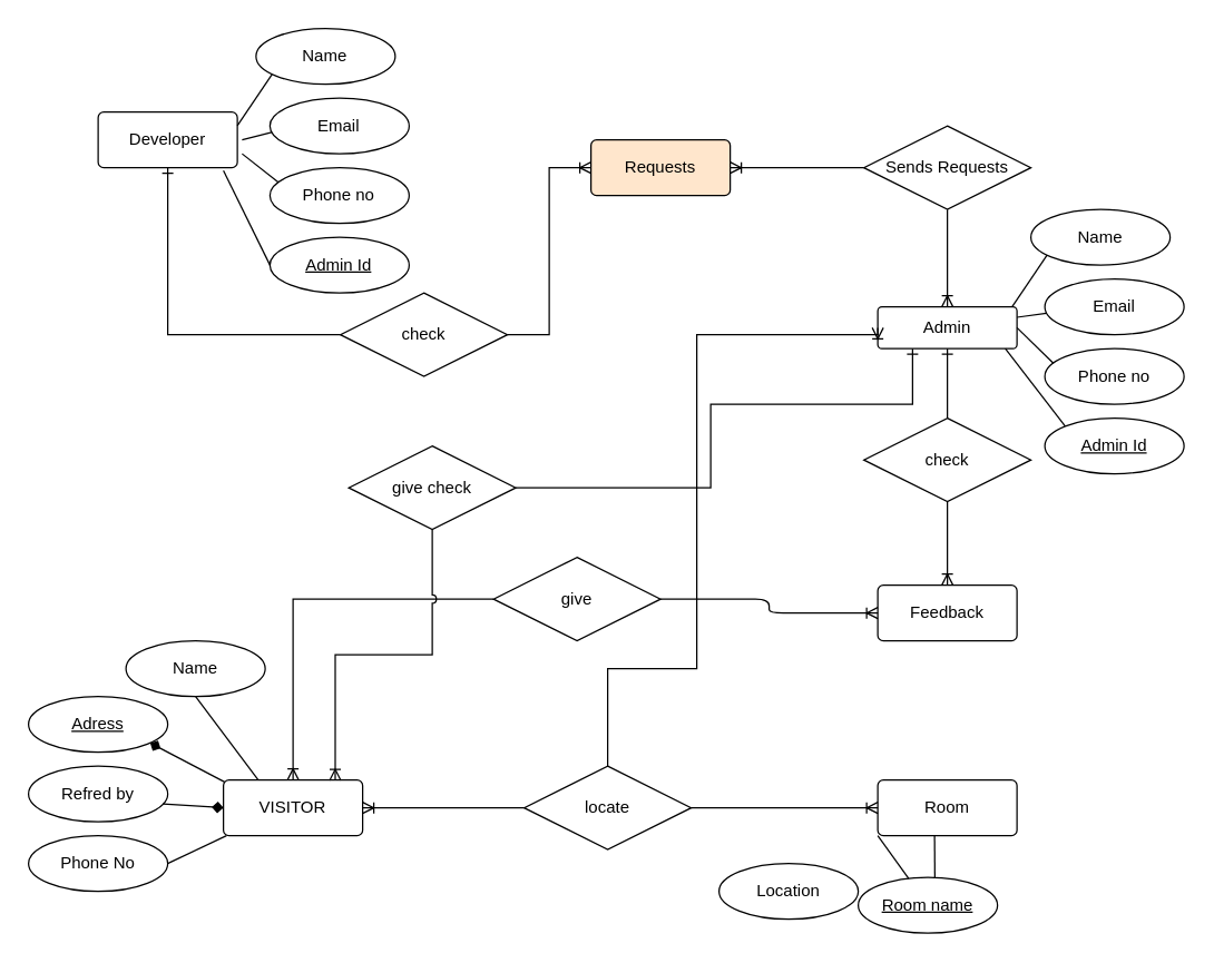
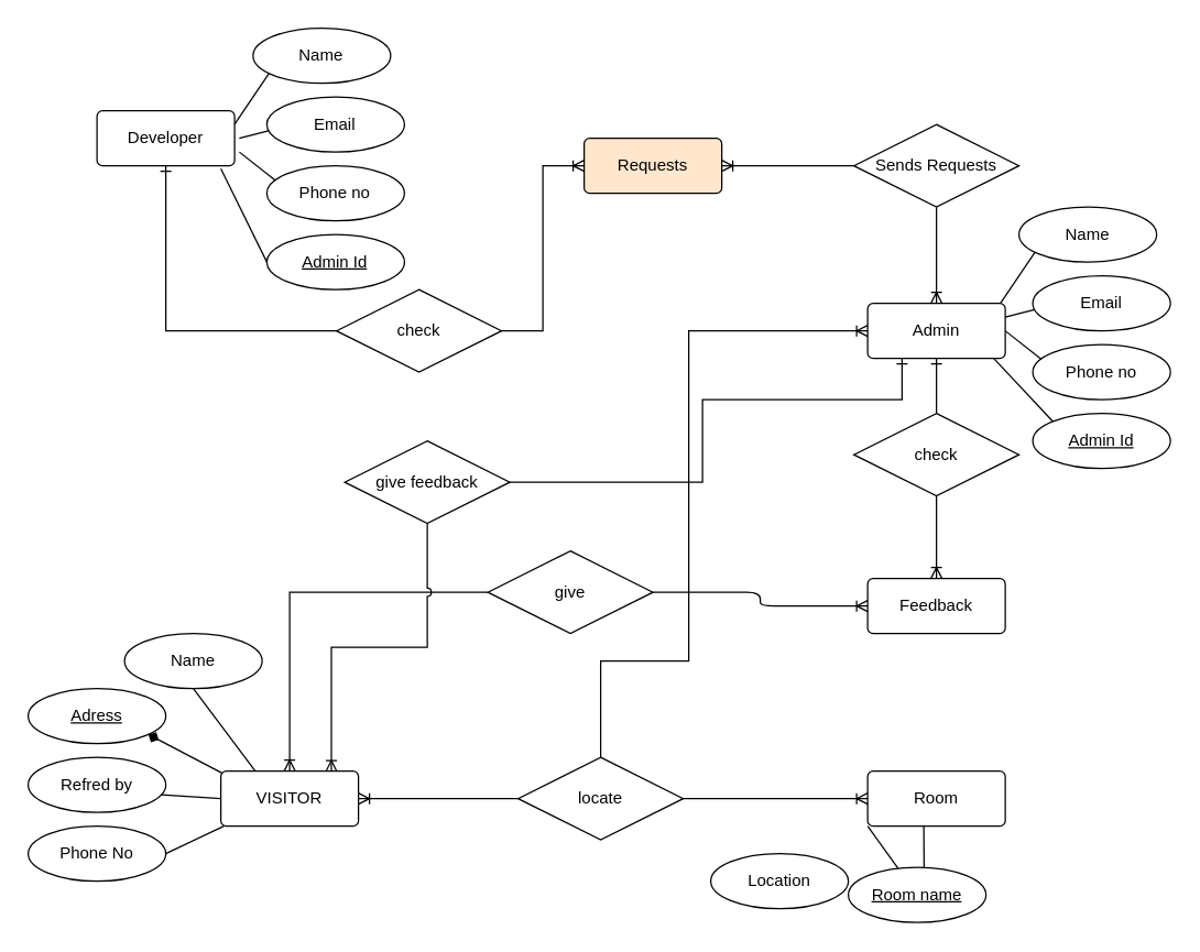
  <mxCell id="0" />
  <mxCell id="1" parent="0" />
  <mxCell id="2" value="VISITOR" style="rounded=1;arcSize=10;whiteSpace=wrap;html=1;align=center;" parent="1" vertex="1"><mxGeometry x="160" y="560" width="100" height="40" as="geometry" /></mxCell>
  <mxCell id="3" value="Adress" style="ellipse;whiteSpace=wrap;html=1;align=center;fontStyle=4;" parent="1" vertex="1"><mxGeometry x="20" y="500" width="100" height="40" as="geometry" /></mxCell>
  <mxCell id="4" value="Refred by" style="ellipse;whiteSpace=wrap;html=1;align=center;" parent="1" vertex="1"><mxGeometry x="20" y="550" width="100" height="40" as="geometry" /></mxCell>
  <mxCell id="5" value="Phone No" style="ellipse;whiteSpace=wrap;html=1;align=center;" parent="1" vertex="1"><mxGeometry x="20" y="600" width="100" height="40" as="geometry" /></mxCell>
  <mxCell id="6" value="Name" style="ellipse;whiteSpace=wrap;html=1;align=center;" parent="1" vertex="1"><mxGeometry x="90" y="460" width="100" height="40" as="geometry" /></mxCell>
  <mxCell id="7" value="" style="endArrow=none;html=1;rounded=0;exitX=1;exitY=0.5;exitDx=0;exitDy=0;entryX=0.022;entryY=1;entryDx=0;entryDy=0;entryPerimeter=0;" parent="1" source="5" target="2" edge="1"><mxGeometry relative="1" as="geometry"><mxPoint x="120" y="680" as="sourcePoint" /><mxPoint x="280" y="680" as="targetPoint" /></mxGeometry></mxCell>
- <mxCell id="8" value="" style="endArrow=diamond;html=1;rounded=0;exitX=0.965;exitY=0.678;exitDx=0;exitDy=0;entryX=0;entryY=0.5;entryDx=0;entryDy=0;exitPerimeter=0;" parent="1" source="4" target="2" edge="1"><mxGeometry relative="1" as="geometry"><mxPoint x="130" y="630" as="sourcePoint" /><mxPoint x="170" y="610" as="targetPoint" /></mxGeometry></mxCell>
+ <mxCell id="8" value="" style="endArrow=none;html=1;rounded=0;exitX=0.965;exitY=0.678;exitDx=0;exitDy=0;entryX=0;entryY=0.5;entryDx=0;entryDy=0;exitPerimeter=0;" parent="1" source="4" target="2" edge="1"><mxGeometry relative="1" as="geometry"><mxPoint x="130" y="630" as="sourcePoint" /><mxPoint x="170" y="610" as="targetPoint" /></mxGeometry></mxCell>
  <mxCell id="9" value="" style="endArrow=diamond;html=1;rounded=0;entryX=0.874;entryY=0.836;entryDx=0;entryDy=0;entryPerimeter=0;exitX=0.008;exitY=0.035;exitDx=0;exitDy=0;exitPerimeter=0;" parent="1" source="2" target="3" edge="1"><mxGeometry relative="1" as="geometry"><mxPoint x="165" y="562" as="sourcePoint" /><mxPoint x="110" y="535" as="targetPoint" /></mxGeometry></mxCell>
  <mxCell id="10" value="" style="endArrow=none;html=1;rounded=0;exitX=0.25;exitY=0;exitDx=0;exitDy=0;entryX=0.5;entryY=1;entryDx=0;entryDy=0;" parent="1" source="2" target="6" edge="1"><mxGeometry relative="1" as="geometry"><mxPoint x="150" y="650" as="sourcePoint" /><mxPoint x="190" y="630" as="targetPoint" /></mxGeometry></mxCell>
  <mxCell id="11" value="locate" style="shape=rhombus;perimeter=rhombusPerimeter;whiteSpace=wrap;html=1;align=center;" parent="1" vertex="1"><mxGeometry x="376" y="550" width="120" height="60" as="geometry" /></mxCell>
  <mxCell id="12" value="" style="fontSize=12;html=1;endArrow=ERoneToMany;entryX=1;entryY=0.5;entryDx=0;entryDy=0;exitX=0;exitY=0.5;exitDx=0;exitDy=0;rounded=0;" parent="1" source="11" target="2" edge="1"><mxGeometry width="100" height="100" relative="1" as="geometry"><mxPoint x="150" y="730" as="sourcePoint" /><mxPoint x="250" y="630" as="targetPoint" /></mxGeometry></mxCell>
  <mxCell id="13" value="Room" style="rounded=1;arcSize=10;whiteSpace=wrap;html=1;align=center;" parent="1" vertex="1"><mxGeometry x="630" y="560" width="100" height="40" as="geometry" /></mxCell>
  <mxCell id="14" value="" style="fontSize=12;html=1;endArrow=ERoneToMany;entryX=0;entryY=0.5;entryDx=0;entryDy=0;exitX=1;exitY=0.5;exitDx=0;exitDy=0;rounded=0;" parent="1" source="11" target="13" edge="1"><mxGeometry width="100" height="100" relative="1" as="geometry"><mxPoint x="476" y="550" as="sourcePoint" /><mxPoint x="476" y="400" as="targetPoint" /></mxGeometry></mxCell>
  <mxCell id="15" value="Location" style="ellipse;whiteSpace=wrap;html=1;align=center;" parent="1" vertex="1"><mxGeometry x="516" y="620" width="100" height="40" as="geometry" /></mxCell>
  <mxCell id="16" value="Room name" style="ellipse;whiteSpace=wrap;html=1;align=center;fontStyle=4;" parent="1" vertex="1"><mxGeometry x="616" y="630" width="100" height="40" as="geometry" /></mxCell>
  <mxCell id="17" value="" style="endArrow=none;html=1;rounded=0;strokeColor=#000000;exitX=0.408;exitY=0.995;exitDx=0;exitDy=0;exitPerimeter=0;" parent="1" source="13" edge="1"><mxGeometry relative="1" as="geometry"><mxPoint x="406" y="820" as="sourcePoint" /><mxPoint x="671" y="630" as="targetPoint" /></mxGeometry></mxCell>
  <mxCell id="18" value="" style="endArrow=none;html=1;rounded=0;strokeColor=#000000;exitX=0;exitY=1;exitDx=0;exitDy=0;" parent="1" source="13" target="16" edge="1"><mxGeometry relative="1" as="geometry"><mxPoint x="680" y="780" as="sourcePoint" /><mxPoint x="443.6" y="779.96" as="targetPoint" /></mxGeometry></mxCell>
  <mxCell id="19" value="give" style="shape=rhombus;perimeter=rhombusPerimeter;whiteSpace=wrap;html=1;align=center;" parent="1" vertex="1"><mxGeometry x="354" y="400" width="120" height="60" as="geometry" /></mxCell>
  <mxCell id="20" value="Feedback" style="rounded=1;arcSize=10;whiteSpace=wrap;html=1;align=center;" parent="1" vertex="1"><mxGeometry x="630" y="420" width="100" height="40" as="geometry" /></mxCell>
  <mxCell id="21" value="" style="edgeStyle=orthogonalEdgeStyle;fontSize=12;html=1;endArrow=ERoneToMany;strokeColor=#000000;exitX=0;exitY=0.5;exitDx=0;exitDy=0;entryX=0.5;entryY=0;entryDx=0;entryDy=0;rounded=0;" parent="1" source="19" target="2" edge="1"><mxGeometry width="100" height="100" relative="1" as="geometry"><mxPoint x="220" y="470" as="sourcePoint" /><mxPoint x="230" y="400" as="targetPoint" /></mxGeometry></mxCell>
  <mxCell id="22" value="" style="edgeStyle=orthogonalEdgeStyle;fontSize=12;html=1;endArrow=ERoneToMany;strokeColor=#000000;entryX=0;entryY=0.5;entryDx=0;entryDy=0;exitX=1;exitY=0.5;exitDx=0;exitDy=0;" parent="1" source="19" target="20" edge="1"><mxGeometry width="100" height="100" relative="1" as="geometry"><mxPoint x="370" y="470" as="sourcePoint" /><mxPoint x="220" y="570" as="targetPoint" /></mxGeometry></mxCell>
- <mxCell id="23" value="Admin" style="rounded=1;arcSize=10;whiteSpace=wrap;html=1;align=center;" parent="1" vertex="1"><mxGeometry x="630" y="220" width="100" height="30" as="geometry" /></mxCell>
+ <mxCell id="23" value="Admin" style="rounded=1;arcSize=10;whiteSpace=wrap;html=1;align=center;" parent="1" vertex="1"><mxGeometry x="630" y="220" width="100" height="40" as="geometry" /></mxCell>
  <mxCell id="24" value="check" style="shape=rhombus;perimeter=rhombusPerimeter;whiteSpace=wrap;html=1;align=center;" parent="1" vertex="1"><mxGeometry x="620" y="300" width="120" height="60" as="geometry" /></mxCell>
  <mxCell id="25" value="" style="fontSize=12;html=1;endArrow=ERone;endFill=1;strokeColor=#000000;entryX=0.5;entryY=1;entryDx=0;entryDy=0;exitX=0.5;exitY=0;exitDx=0;exitDy=0;" parent="1" source="24" target="23" edge="1"><mxGeometry width="100" height="100" relative="1" as="geometry"><mxPoint x="460" y="330" as="sourcePoint" /><mxPoint x="560" y="230" as="targetPoint" /></mxGeometry></mxCell>
  <mxCell id="26" value="" style="edgeStyle=orthogonalEdgeStyle;fontSize=12;html=1;endArrow=ERoneToMany;strokeColor=#000000;exitX=0.5;exitY=1;exitDx=0;exitDy=0;" parent="1" source="24" target="20" edge="1"><mxGeometry width="100" height="100" relative="1" as="geometry"><mxPoint x="490" y="410" as="sourcePoint" /><mxPoint x="640" y="410" as="targetPoint" /></mxGeometry></mxCell>
  <mxCell id="27" value="Phone no" style="ellipse;whiteSpace=wrap;html=1;align=center;" parent="1" vertex="1"><mxGeometry x="750" y="250" width="100" height="40" as="geometry" /></mxCell>
  <mxCell id="28" value="Name" style="ellipse;whiteSpace=wrap;html=1;align=center;" parent="1" vertex="1"><mxGeometry x="740" y="150" width="100" height="40" as="geometry" /></mxCell>
  <mxCell id="29" value="Email" style="ellipse;whiteSpace=wrap;html=1;align=center;" parent="1" vertex="1"><mxGeometry x="750" y="200" width="100" height="40" as="geometry" /></mxCell>
  <mxCell id="30" value="Admin Id" style="ellipse;whiteSpace=wrap;html=1;align=center;fontStyle=4;" parent="1" vertex="1"><mxGeometry x="750" y="300" width="100" height="40" as="geometry" /></mxCell>
  <mxCell id="31" value="" style="endArrow=none;html=1;rounded=0;exitX=1;exitY=0.5;exitDx=0;exitDy=0;entryX=0.063;entryY=0.267;entryDx=0;entryDy=0;entryPerimeter=0;" parent="1" source="23" target="27" edge="1"><mxGeometry relative="1" as="geometry"><mxPoint x="730" y="370" as="sourcePoint" /><mxPoint x="890" y="370" as="targetPoint" /></mxGeometry></mxCell>
  <mxCell id="32" value="" style="endArrow=none;html=1;rounded=0;exitX=1;exitY=0.25;exitDx=0;exitDy=0;entryX=0.012;entryY=0.615;entryDx=0;entryDy=0;entryPerimeter=0;" parent="1" source="23" target="29" edge="1"><mxGeometry relative="1" as="geometry"><mxPoint x="740" y="250" as="sourcePoint" /><mxPoint x="766.3" y="270.68" as="targetPoint" /></mxGeometry></mxCell>
  <mxCell id="33" value="" style="endArrow=none;html=1;rounded=0;entryX=0.116;entryY=0.821;entryDx=0;entryDy=0;entryPerimeter=0;exitX=0.966;exitY=-0.005;exitDx=0;exitDy=0;exitPerimeter=0;" parent="1" source="23" target="28" edge="1"><mxGeometry relative="1" as="geometry"><mxPoint x="730" y="210" as="sourcePoint" /><mxPoint x="776.3" y="280.68" as="targetPoint" /></mxGeometry></mxCell>
  <mxCell id="34" value="" style="endArrow=none;html=1;rounded=0;entryX=0;entryY=0;entryDx=0;entryDy=0;exitX=0.916;exitY=1;exitDx=0;exitDy=0;exitPerimeter=0;" parent="1" source="23" target="30" edge="1"><mxGeometry relative="1" as="geometry"><mxPoint x="717" y="261" as="sourcePoint" /><mxPoint x="786.3" y="290.68" as="targetPoint" /></mxGeometry></mxCell>
- <mxCell id="35" value="give check" style="shape=rhombus;perimeter=rhombusPerimeter;whiteSpace=wrap;html=1;align=center;" parent="1" vertex="1"><mxGeometry x="250" y="320" width="120" height="60" as="geometry" /></mxCell>
+ <mxCell id="35" value="give feedback" style="shape=rhombus;perimeter=rhombusPerimeter;whiteSpace=wrap;html=1;align=center;" parent="1" vertex="1"><mxGeometry x="250" y="320" width="120" height="60" as="geometry" /></mxCell>
  <mxCell id="36" value="" style="edgeStyle=orthogonalEdgeStyle;fontSize=12;html=1;endArrow=ERoneToMany;strokeColor=#000000;exitX=0.5;exitY=1;exitDx=0;exitDy=0;jumpStyle=arc;rounded=0;entryX=0.803;entryY=0.008;entryDx=0;entryDy=0;entryPerimeter=0;" parent="1" source="35" target="2" edge="1"><mxGeometry width="100" height="100" relative="1" as="geometry"><mxPoint x="320" y="330" as="sourcePoint" /><mxPoint x="241" y="558" as="targetPoint" /></mxGeometry></mxCell>
  <mxCell id="37" value="" style="fontSize=12;html=1;endArrow=ERone;endFill=1;strokeColor=#000000;entryX=0.25;entryY=1;entryDx=0;entryDy=0;exitX=1;exitY=0.5;exitDx=0;exitDy=0;edgeStyle=orthogonalEdgeStyle;rounded=0;" parent="1" source="35" target="23" edge="1"><mxGeometry width="100" height="100" relative="1" as="geometry"><mxPoint x="584" y="100" as="sourcePoint" /><mxPoint x="690" y="270" as="targetPoint" /><Array as="points"><mxPoint x="510" y="350" /><mxPoint x="510" y="290" /><mxPoint x="655" y="290" /></Array></mxGeometry></mxCell>
  <mxCell id="38" value="Developer" style="rounded=1;arcSize=10;whiteSpace=wrap;html=1;align=center;" vertex="1" parent="1"><mxGeometry x="70" y="80" width="100" height="40" as="geometry" /></mxCell>
  <mxCell id="39" value="check" style="shape=rhombus;perimeter=rhombusPerimeter;whiteSpace=wrap;html=1;align=center;" vertex="1" parent="1"><mxGeometry x="244" y="210" width="120" height="60" as="geometry" /></mxCell>
  <mxCell id="40" value="Phone no" style="ellipse;whiteSpace=wrap;html=1;align=center;" vertex="1" parent="1"><mxGeometry x="193.4" y="120" width="100" height="40" as="geometry" /></mxCell>
  <mxCell id="41" value="Name" style="ellipse;whiteSpace=wrap;html=1;align=center;" vertex="1" parent="1"><mxGeometry x="183.4" y="20" width="100" height="40" as="geometry" /></mxCell>
  <mxCell id="42" value="Email" style="ellipse;whiteSpace=wrap;html=1;align=center;" vertex="1" parent="1"><mxGeometry x="193.4" y="70" width="100" height="40" as="geometry" /></mxCell>
  <mxCell id="43" value="Admin Id" style="ellipse;whiteSpace=wrap;html=1;align=center;fontStyle=4;" vertex="1" parent="1"><mxGeometry x="193.4" y="170" width="100" height="40" as="geometry" /></mxCell>
  <mxCell id="44" value="" style="endArrow=none;html=1;rounded=0;exitX=1;exitY=0.5;exitDx=0;exitDy=0;entryX=0.063;entryY=0.267;entryDx=0;entryDy=0;entryPerimeter=0;" edge="1" parent="1" target="40"><mxGeometry relative="1" as="geometry"><mxPoint x="173.4" y="110" as="sourcePoint" /><mxPoint x="333.4" y="240" as="targetPoint" /></mxGeometry></mxCell>
  <mxCell id="45" value="" style="endArrow=none;html=1;rounded=0;exitX=1;exitY=0.25;exitDx=0;exitDy=0;entryX=0.012;entryY=0.615;entryDx=0;entryDy=0;entryPerimeter=0;" edge="1" parent="1" target="42"><mxGeometry relative="1" as="geometry"><mxPoint x="173.4" y="100" as="sourcePoint" /><mxPoint x="209.7" y="140.68" as="targetPoint" /></mxGeometry></mxCell>
  <mxCell id="46" value="" style="endArrow=none;html=1;rounded=0;entryX=0.116;entryY=0.821;entryDx=0;entryDy=0;entryPerimeter=0;exitX=0.966;exitY=-0.005;exitDx=0;exitDy=0;exitPerimeter=0;" edge="1" parent="1" target="41"><mxGeometry relative="1" as="geometry"><mxPoint x="170" y="89.8" as="sourcePoint" /><mxPoint x="219.7" y="150.68" as="targetPoint" /></mxGeometry></mxCell>
  <mxCell id="47" value="" style="endArrow=none;html=1;rounded=0;entryX=0;entryY=0.5;entryDx=0;entryDy=0;" edge="1" parent="1" target="43"><mxGeometry relative="1" as="geometry"><mxPoint x="160" y="122.12" as="sourcePoint" /><mxPoint x="334.883" y="157.883" as="targetPoint" /></mxGeometry></mxCell>
  <mxCell id="48" value="" style="edgeStyle=orthogonalEdgeStyle;fontSize=12;html=1;endArrow=ERone;endFill=1;rounded=0;entryX=0.5;entryY=1;entryDx=0;entryDy=0;exitX=0;exitY=0.5;exitDx=0;exitDy=0;" edge="1" parent="1" source="39" target="38"><mxGeometry width="100" height="100" relative="1" as="geometry"><mxPoint x="120" y="320" as="sourcePoint" /><mxPoint x="220" y="220" as="targetPoint" /></mxGeometry></mxCell>
  <mxCell id="49" value="Requests" style="rounded=1;arcSize=10;whiteSpace=wrap;html=1;align=center;fillColor=#ffe6cc;" vertex="1" parent="1"><mxGeometry x="424" y="100" width="100" height="40" as="geometry" /></mxCell>
  <mxCell id="50" value="" style="edgeStyle=entityRelationEdgeStyle;fontSize=12;html=1;endArrow=ERoneToMany;rounded=0;exitX=1;exitY=0.5;exitDx=0;exitDy=0;entryX=0;entryY=0.5;entryDx=0;entryDy=0;" edge="1" parent="1" source="39" target="49"><mxGeometry width="100" height="100" relative="1" as="geometry"><mxPoint x="400" y="270" as="sourcePoint" /><mxPoint x="500" y="170" as="targetPoint" /></mxGeometry></mxCell>
  <mxCell id="51" value="Sends Requests" style="shape=rhombus;perimeter=rhombusPerimeter;whiteSpace=wrap;html=1;align=center;" vertex="1" parent="1"><mxGeometry x="620" y="90" width="120" height="60" as="geometry" /></mxCell>
  <mxCell id="52" value="" style="fontSize=12;html=1;endArrow=ERoneToMany;rounded=0;exitX=0.5;exitY=1;exitDx=0;exitDy=0;entryX=0.5;entryY=0;entryDx=0;entryDy=0;" edge="1" parent="1" source="51" target="23"><mxGeometry width="100" height="100" relative="1" as="geometry"><mxPoint x="510" y="280" as="sourcePoint" /><mxPoint x="570" y="160" as="targetPoint" /></mxGeometry></mxCell>
  <mxCell id="53" value="" style="fontSize=12;html=1;endArrow=ERoneToMany;rounded=0;exitX=0;exitY=0.5;exitDx=0;exitDy=0;entryX=1;entryY=0.5;entryDx=0;entryDy=0;" edge="1" parent="1" source="51" target="49"><mxGeometry width="100" height="100" relative="1" as="geometry"><mxPoint x="590" y="140" as="sourcePoint" /><mxPoint x="590" y="210" as="targetPoint" /></mxGeometry></mxCell>
  <mxCell id="54" value="" style="fontSize=12;html=1;endArrow=ERoneToMany;entryX=0;entryY=0.5;entryDx=0;entryDy=0;exitX=0.5;exitY=0;exitDx=0;exitDy=0;rounded=0;edgeStyle=orthogonalEdgeStyle;" edge="1" parent="1" source="11" target="23"><mxGeometry width="100" height="100" relative="1" as="geometry"><mxPoint x="386" y="590" as="sourcePoint" /><mxPoint x="270" y="590" as="targetPoint" /><Array as="points"><mxPoint x="436" y="480" /><mxPoint x="500" y="480" /><mxPoint x="500" y="240" /></Array></mxGeometry></mxCell>
